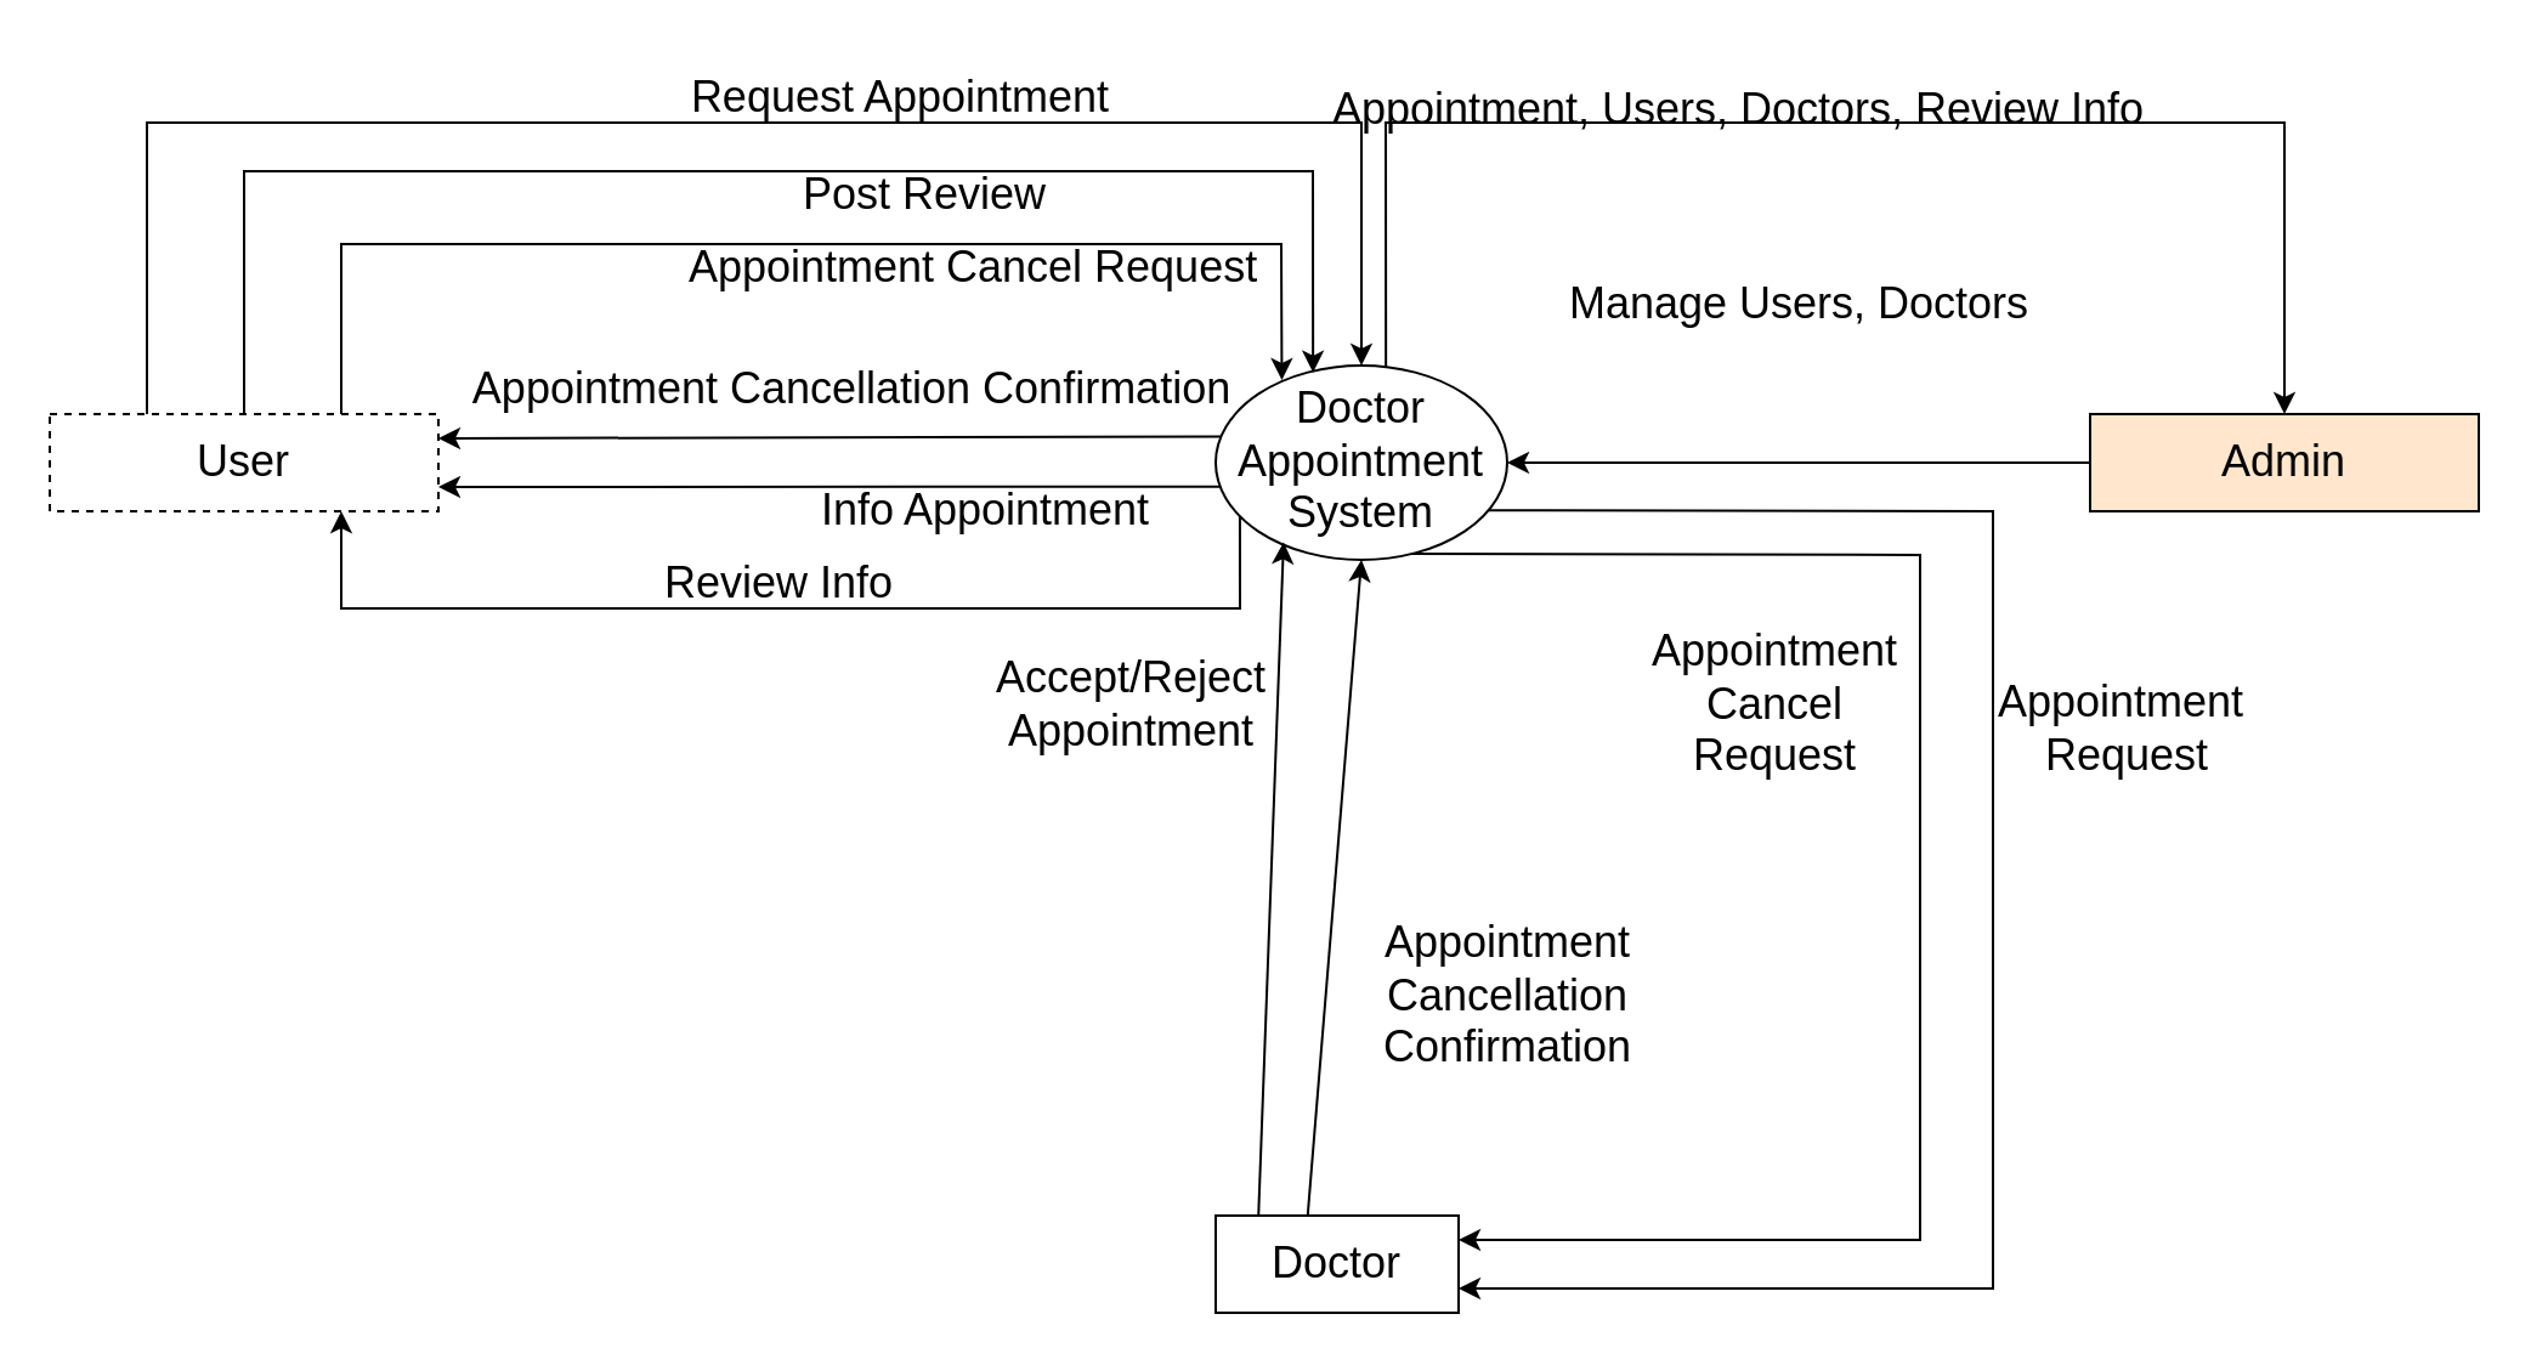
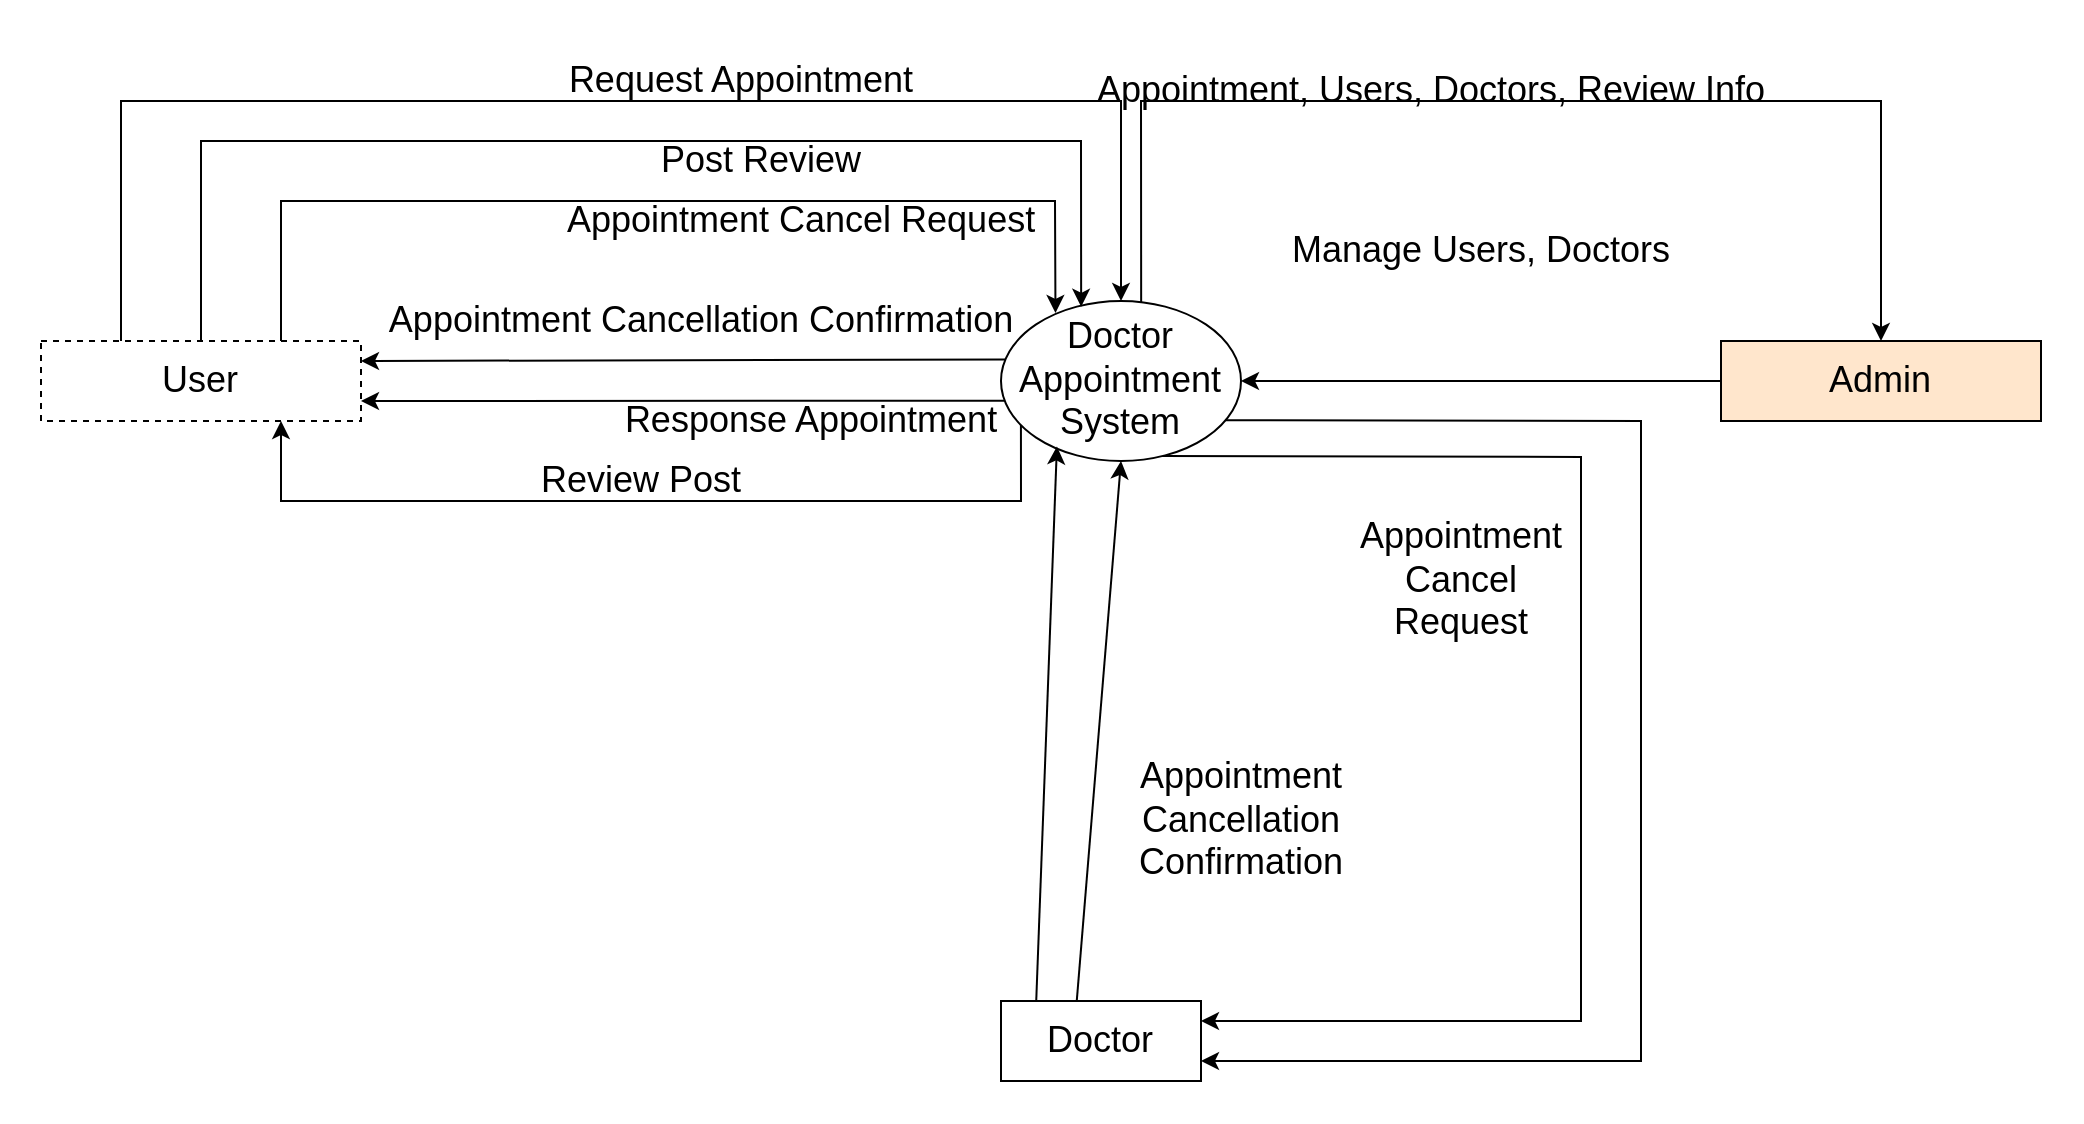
  <mxCell id="0" />
  <mxCell id="1" parent="0" />
  <mxCell id="2" style="edgeStyle=none;rounded=0;html=1;exitX=0.584;exitY=0.01;exitDx=0;exitDy=0;entryX=0.5;entryY=0;entryDx=0;entryDy=0;fontSize=18;exitPerimeter=0;" parent="1" source="8" target="14" edge="1"><mxGeometry relative="1" as="geometry"><Array as="points"><mxPoint x="570" y="50" /><mxPoint x="940" y="50" /></Array></mxGeometry></mxCell>
  <mxCell id="3" style="edgeStyle=none;rounded=0;html=1;exitX=0.666;exitY=0.969;exitDx=0;exitDy=0;entryX=1;entryY=0.25;entryDx=0;entryDy=0;fontSize=18;exitPerimeter=0;" parent="1" source="8" target="17" edge="1"><mxGeometry relative="1" as="geometry"><Array as="points"><mxPoint x="790" y="228" /><mxPoint x="790" y="330" /><mxPoint x="790" y="510" /></Array></mxGeometry></mxCell>
  <mxCell id="4" style="edgeStyle=none;rounded=0;html=1;exitX=0.019;exitY=0.623;exitDx=0;exitDy=0;entryX=1;entryY=0.75;entryDx=0;entryDy=0;fontSize=18;exitPerimeter=0;" parent="1" source="8" target="12" edge="1"><mxGeometry relative="1" as="geometry" /></mxCell>
  <mxCell id="5" style="edgeStyle=none;html=1;exitX=0.933;exitY=0.745;exitDx=0;exitDy=0;entryX=1;entryY=0.75;entryDx=0;entryDy=0;rounded=0;exitPerimeter=0;" parent="1" source="8" target="17" edge="1"><mxGeometry relative="1" as="geometry"><Array as="points"><mxPoint x="820" y="210" /><mxPoint x="820" y="330" /><mxPoint x="820" y="530" /></Array></mxGeometry></mxCell>
  <mxCell id="6" style="edgeStyle=none;rounded=0;html=1;exitX=0.019;exitY=0.365;exitDx=0;exitDy=0;exitPerimeter=0;entryX=1;entryY=0.25;entryDx=0;entryDy=0;" parent="1" source="8" target="12" edge="1"><mxGeometry relative="1" as="geometry" /></mxCell>
  <mxCell id="7" style="edgeStyle=none;html=1;exitX=0.083;exitY=0.768;exitDx=0;exitDy=0;entryX=0.75;entryY=1;entryDx=0;entryDy=0;rounded=0;exitPerimeter=0;" edge="1" parent="1" source="8" target="12"><mxGeometry relative="1" as="geometry"><mxPoint x="446.986" y="240" as="targetPoint" /><Array as="points"><mxPoint x="510" y="250" /><mxPoint x="140" y="250" /></Array></mxGeometry></mxCell>
  <mxCell id="8" value="&lt;font style=&quot;font-size: 18px;&quot;&gt;Doctor&lt;br&gt;Appointment&lt;br&gt;System&lt;/font&gt;" style="ellipse;whiteSpace=wrap;html=1;" parent="1" vertex="1"><mxGeometry x="500" y="150" width="120" height="80" as="geometry" /></mxCell>
  <mxCell id="9" style="edgeStyle=none;html=1;exitX=0.25;exitY=0;exitDx=0;exitDy=0;entryX=0.5;entryY=0;entryDx=0;entryDy=0;fontSize=18;rounded=0;" parent="1" source="12" target="8" edge="1"><mxGeometry relative="1" as="geometry"><Array as="points"><mxPoint y="50" x="60" /><mxPoint x="380" y="50" /><mxPoint x="560" y="50" /></Array></mxGeometry></mxCell>
  <mxCell id="10" style="edgeStyle=none;rounded=0;html=1;exitX=0.5;exitY=0;exitDx=0;exitDy=0;entryX=0.334;entryY=0.036;entryDx=0;entryDy=0;entryPerimeter=0;fontSize=18;" parent="1" source="12" target="8" edge="1"><mxGeometry relative="1" as="geometry"><Array as="points"><mxPoint x="100" y="70" /><mxPoint x="540" y="70" /></Array></mxGeometry></mxCell>
  <mxCell id="11" style="edgeStyle=none;rounded=0;html=1;exitX=0.75;exitY=0;exitDx=0;exitDy=0;fontSize=18;entryX=0.227;entryY=0.075;entryDx=0;entryDy=0;entryPerimeter=0;" parent="1" source="12" target="8" edge="1"><mxGeometry relative="1" as="geometry"><mxPoint x="300" y="120" as="targetPoint" /><Array as="points"><mxPoint x="140" y="100" /><mxPoint x="527" y="100" /></Array></mxGeometry></mxCell>
  <mxCell id="12" value="User" style="rounded=0;whiteSpace=wrap;html=1;fontSize=18;dashed=1;" parent="1" vertex="1"><mxGeometry x="20" y="170" width="160" height="40" as="geometry" /></mxCell>
  <mxCell id="13" style="edgeStyle=none;rounded=0;html=1;exitX=0;exitY=0.5;exitDx=0;exitDy=0;fontSize=18;" parent="1" source="14" target="8" edge="1"><mxGeometry relative="1" as="geometry" /></mxCell>
  <mxCell id="14" value="Admin" style="rounded=0;whiteSpace=wrap;html=1;fontSize=18;fillColor=#ffe6cc;" parent="1" vertex="1"><mxGeometry x="860" y="170" width="160" height="40" as="geometry" /></mxCell>
  <mxCell id="15" style="edgeStyle=none;rounded=0;html=1;exitX=0.176;exitY=0.007;exitDx=0;exitDy=0;entryX=0.233;entryY=0.909;entryDx=0;entryDy=0;entryPerimeter=0;fontSize=18;exitPerimeter=0;" parent="1" source="17" target="8" edge="1"><mxGeometry relative="1" as="geometry" /></mxCell>
  <mxCell id="16" style="edgeStyle=none;rounded=0;html=1;exitX=0.379;exitY=-0.007;exitDx=0;exitDy=0;entryX=0.5;entryY=1;entryDx=0;entryDy=0;exitPerimeter=0;" parent="1" source="17" target="8" edge="1"><mxGeometry relative="1" as="geometry" /></mxCell>
  <mxCell id="17" value="Doctor" style="rounded=0;whiteSpace=wrap;html=1;fontSize=18;" parent="1" vertex="1"><mxGeometry x="500" y="500" width="100" height="40" as="geometry" /></mxCell>
  <mxCell id="18" value="Request Appointment" style="text;html=1;align=center;verticalAlign=middle;resizable=0;points=[];autosize=1;strokeColor=none;fillColor=none;fontSize=18;" parent="1" vertex="1"><mxGeometry x="270" y="20" width="200" height="40" as="geometry" /></mxCell>
  <mxCell id="19" value="Appointment, Users, Doctors, Review Info" style="text;html=1;align=center;verticalAlign=middle;resizable=0;points=[];autosize=1;strokeColor=none;fillColor=none;fontSize=18;" parent="1" vertex="1"><mxGeometry x="535" y="25" width="360" height="40" as="geometry" /></mxCell>
  <mxCell id="20" value="Manage Users, Doctors" style="text;html=1;align=center;verticalAlign=middle;resizable=0;points=[];autosize=1;strokeColor=none;fillColor=none;fontSize=18;" parent="1" vertex="1"><mxGeometry x="635" y="105" width="210" height="40" as="geometry" /></mxCell>
- <mxCell id="21" value="Appointment&amp;nbsp;&lt;br&gt;Request" style="text;html=1;align=center;verticalAlign=middle;resizable=0;points=[];autosize=1;strokeColor=none;fillColor=none;fontSize=18;" parent="1" vertex="1"><mxGeometry x="810" y="270" width="130" height="60" as="geometry" /></mxCell>
- <mxCell id="22" value="Accept/Reject&lt;br&gt;Appointment" style="text;html=1;align=center;verticalAlign=middle;resizable=0;points=[];autosize=1;strokeColor=none;fillColor=none;fontSize=18;" parent="1" vertex="1"><mxGeometry x="400" y="260" width="130" height="60" as="geometry" /></mxCell>
- <mxCell id="23" value="Info Appointment" style="text;html=1;align=center;verticalAlign=middle;resizable=0;points=[];autosize=1;strokeColor=none;fillColor=none;fontSize=18;" parent="1" vertex="1"><mxGeometry x="300" y="190" width="210" height="40" as="geometry" /></mxCell>
+ <mxCell id="23" value="Response Appointment" style="text;html=1;align=center;verticalAlign=middle;resizable=0;points=[];autosize=1;strokeColor=none;fillColor=none;fontSize=18;" parent="1" vertex="1"><mxGeometry x="300" y="190" width="210" height="40" as="geometry" /></mxCell>
  <mxCell id="24" value="Post Review" style="text;html=1;align=center;verticalAlign=middle;resizable=0;points=[];autosize=1;strokeColor=none;fillColor=none;fontSize=18;" parent="1" vertex="1"><mxGeometry x="320" y="60" width="120" height="40" as="geometry" /></mxCell>
  <mxCell id="25" value="Appointment Cancel Request" style="text;html=1;align=center;verticalAlign=middle;resizable=0;points=[];autosize=1;strokeColor=none;fillColor=none;fontSize=18;" parent="1" vertex="1"><mxGeometry x="270" y="90" width="260" height="40" as="geometry" /></mxCell>
  <mxCell id="26" value="Appointment&lt;br&gt;Cancel&lt;br&gt;Request" style="text;html=1;align=center;verticalAlign=middle;resizable=0;points=[];autosize=1;strokeColor=none;fillColor=none;fontSize=18;" parent="1" vertex="1"><mxGeometry x="670" y="250" width="120" height="80" as="geometry" /></mxCell>
  <mxCell id="27" value="Appointment&lt;br&gt;Cancellation&lt;br&gt;Confirmation" style="text;html=1;align=center;verticalAlign=middle;resizable=0;points=[];autosize=1;strokeColor=none;fillColor=none;fontSize=18;" parent="1" vertex="1"><mxGeometry x="555" y="370" width="130" height="80" as="geometry" /></mxCell>
  <mxCell id="28" value="Appointment Cancellation Confirmation" style="text;html=1;align=center;verticalAlign=middle;resizable=0;points=[];autosize=1;strokeColor=none;fillColor=none;fontSize=18;" parent="1" vertex="1"><mxGeometry x="180" y="140" width="340" height="40" as="geometry" /></mxCell>
- <mxCell id="29" value="Review Info" style="text;html=1;align=center;verticalAlign=middle;resizable=0;points=[];autosize=1;strokeColor=none;fillColor=none;fontSize=18;" vertex="1" parent="1"><mxGeometry x="260" y="220" width="120" height="40" as="geometry" /></mxCell>
+ <mxCell id="29" value="Review Post" style="text;html=1;align=center;verticalAlign=middle;resizable=0;points=[];autosize=1;strokeColor=none;fillColor=none;fontSize=18;" vertex="1" parent="1"><mxGeometry x="260" y="220" width="120" height="40" as="geometry" /></mxCell>
